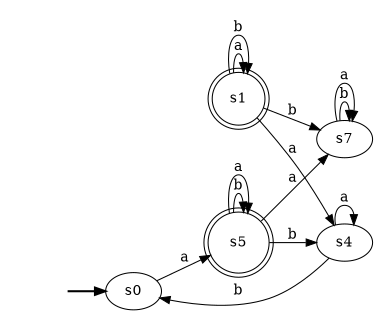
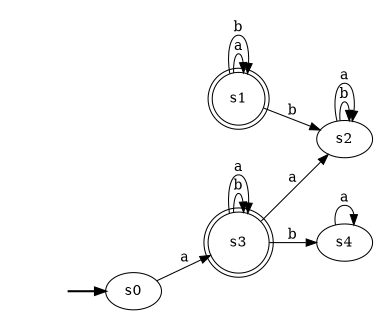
  digraph {
    rankdir=LR
    fake [style=invisible]
    s0 [root=true]
-   s3 [shape=doublecircle label=s5]
+   s3 [shape=doublecircle]
    s1 [shape=doublecircle]
-   s2 [label=s7]
+   s2
    s4
    fake -> s0 [style=bold]
    s0 -> s3 [label=a]
    s3 -> s3 [label=b]
    s3 -> s3 [label=a]
    s3 -> s2 [label=a]
    s3 -> s4 [label=b]
    s1 -> s1 [label=a]
    s1 -> s1 [label=b]
    s1 -> s2 [label=b]
-   s1 -> s4 [label=a]
    s2 -> s2 [label=b]
    s2 -> s2 [label=a]
-   s4 -> s0 [label=b]
    s4 -> s4 [label=a]
  }
